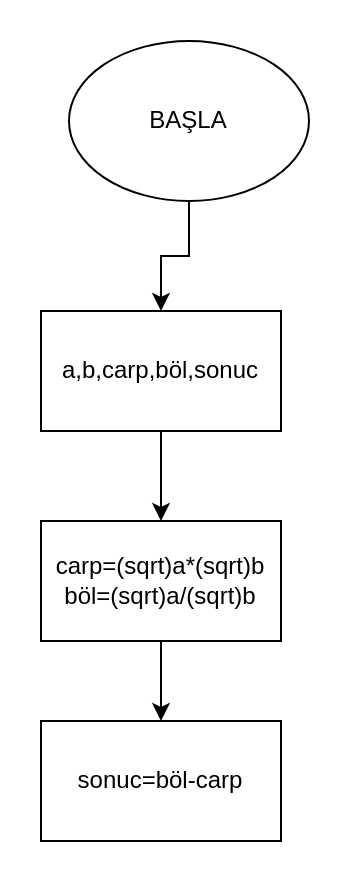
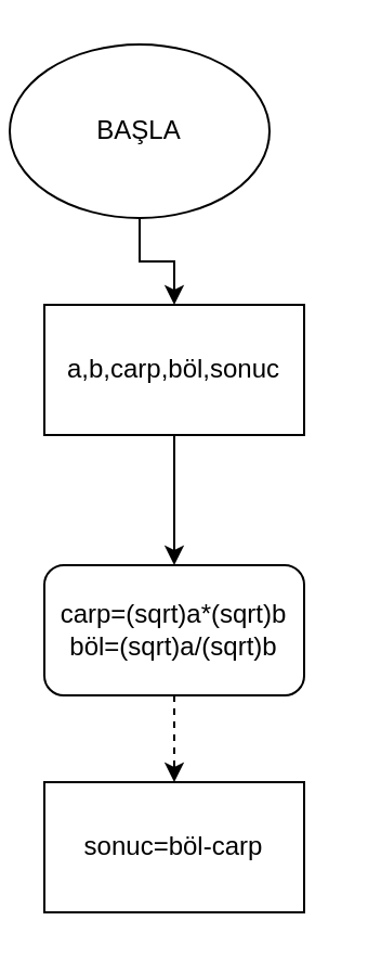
  <mxCell id="0" />
  <mxCell id="1" parent="0" />
  <mxCell id="2" value="" style="edgeStyle=orthogonalEdgeStyle;rounded=0;orthogonalLoop=1;jettySize=auto;html=1;" parent="1" source="3" target="5" edge="1"><mxGeometry relative="1" as="geometry" /></mxCell>
- <mxCell id="3" value="BAŞLA" style="ellipse;whiteSpace=wrap;html=1;" parent="1" vertex="1"><mxGeometry x="34" y="20" width="120" height="80" as="geometry" /></mxCell>
+ <mxCell id="3" value="BAŞLA" style="ellipse;whiteSpace=wrap;html=1;" parent="1" vertex="1"><mxGeometry x="4" y="20" width="120" height="80" as="geometry" /></mxCell>
  <mxCell id="4" value="" style="edgeStyle=orthogonalEdgeStyle;rounded=0;orthogonalLoop=1;jettySize=auto;html=1;" parent="1" source="5" target="8" edge="1"><mxGeometry relative="1" as="geometry" /></mxCell>
- <mxCell id="5" value="a,b,carp,böl,sonuc" style="rounded=0;whiteSpace=wrap;html=1;" parent="1" vertex="1"><mxGeometry x="20" y="155" width="120" height="60" as="geometry" /></mxCell>
+ <mxCell id="5" value="a,b,carp,böl,sonuc" style="rounded=0;whiteSpace=wrap;html=1;" parent="1" vertex="1"><mxGeometry x="20" y="140" width="120" height="60" as="geometry" /></mxCell>
  <mxCell id="6" style="edgeStyle=orthogonalEdgeStyle;rounded=0;orthogonalLoop=1;jettySize=auto;html=1;exitX=0.5;exitY=1;exitDx=0;exitDy=0;" parent="1" source="3" target="3" edge="1"><mxGeometry relative="1" as="geometry" /></mxCell>
- <mxCell id="7" value="" style="edgeStyle=orthogonalEdgeStyle;rounded=0;orthogonalLoop=1;jettySize=auto;html=1;" parent="1" source="8" target="9" edge="1"><mxGeometry relative="1" as="geometry" /></mxCell>
- <mxCell id="8" value="carp=(sqrt)a*(sqrt)b&lt;br&gt;böl=(sqrt)a/(sqrt)b" style="rounded=0;whiteSpace=wrap;html=1;" parent="1" vertex="1"><mxGeometry x="20" y="260" width="120" height="60" as="geometry" /></mxCell>
+ <mxCell id="7" value="" style="edgeStyle=orthogonalEdgeStyle;rounded=0;orthogonalLoop=1;jettySize=auto;html=1;dashed=1;" parent="1" source="8" target="9" edge="1"><mxGeometry relative="1" as="geometry" /></mxCell>
+ <mxCell id="8" value="carp=(sqrt)a*(sqrt)b&lt;br&gt;böl=(sqrt)a/(sqrt)b" style="whiteSpace=wrap;html=1;rounded=1;" parent="1" vertex="1"><mxGeometry x="20" y="260" width="120" height="60" as="geometry" /></mxCell>
  <mxCell id="9" value="sonuc=böl-carp" style="rounded=0;whiteSpace=wrap;html=1;" parent="1" vertex="1"><mxGeometry x="20" y="360" width="120" height="60" as="geometry" /></mxCell>
